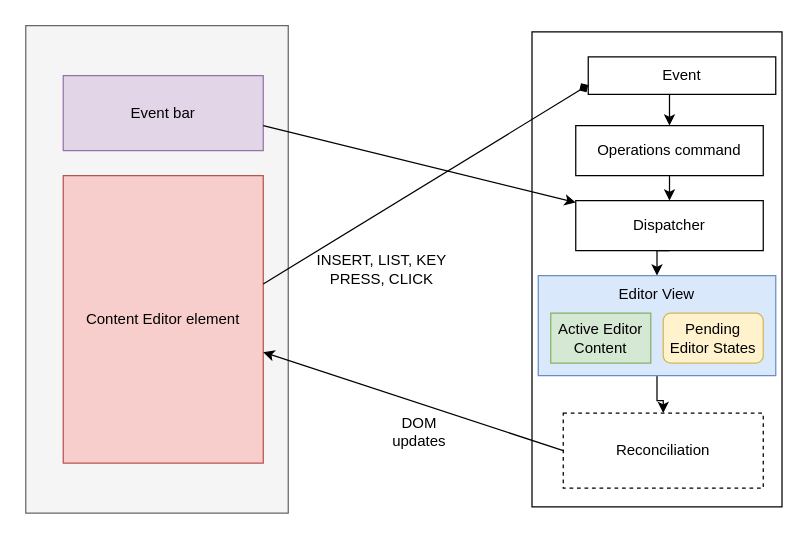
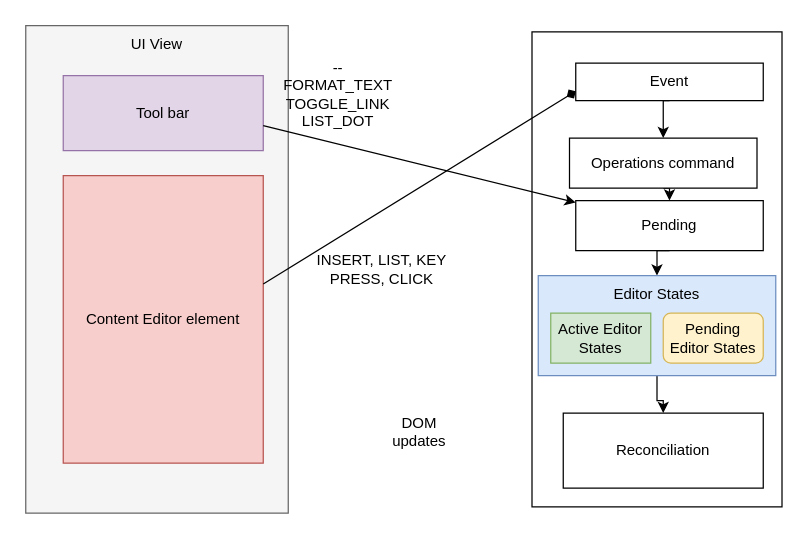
  <mxCell id="0" />
  <mxCell id="1" parent="0" />
  <mxCell id="2" value="" style="rounded=0;whiteSpace=wrap;html=1;fillColor=#f5f5f5;fontColor=#333333;strokeColor=#666666;" vertex="1" parent="1"><mxGeometry x="20" y="20" width="210" height="390" as="geometry" /></mxCell>
  <mxCell id="3" value="Content Editor element" style="rounded=0;whiteSpace=wrap;html=1;fillColor=#f8cecc;strokeColor=#b85450;" vertex="1" parent="1"><mxGeometry x="50" y="140" width="160" height="230" as="geometry" /></mxCell>
- <mxCell id="4" value="&lt;span&gt;Event bar&lt;/span&gt;" style="rounded=0;whiteSpace=wrap;html=1;fillColor=#e1d5e7;strokeColor=#9673a6;" vertex="1" parent="1"><mxGeometry x="50" y="60" width="160" height="60" as="geometry" /></mxCell>
+ <mxCell id="4" value="&lt;span&gt;Tool bar&lt;/span&gt;" style="rounded=0;whiteSpace=wrap;html=1;fillColor=#e1d5e7;strokeColor=#9673a6;" vertex="1" parent="1"><mxGeometry x="50" y="60" width="160" height="60" as="geometry" /></mxCell>
+ <mxCell id="5" value="UI View" style="text;html=1;align=center;verticalAlign=middle;whiteSpace=wrap;rounded=0;" vertex="1" parent="1"><mxGeometry x="95" y="20" width="60" height="30" as="geometry" /></mxCell>
+ <mxCell id="6" value="--FORMAT_TEXT&lt;div&gt;TOGGLE_LINK&lt;/div&gt;&lt;div&gt;LIST_DOT&lt;/div&gt;" style="text;html=1;align=center;verticalAlign=middle;whiteSpace=wrap;rounded=0;" vertex="1" parent="1"><mxGeometry x="240" y="60" width="60" height="30" as="geometry" /></mxCell>
  <mxCell id="7" value="INSERT, LIST, KEY PRESS, CLICK" style="text;html=1;align=center;verticalAlign=middle;whiteSpace=wrap;rounded=0;" vertex="1" parent="1"><mxGeometry x="250" y="200" width="110" height="30" as="geometry" /></mxCell>
  <mxCell id="8" value="" style="rounded=0;whiteSpace=wrap;html=1;" vertex="1" parent="1"><mxGeometry x="425" y="25" width="200" height="380" as="geometry" /></mxCell>
  <mxCell id="9" style="edgeStyle=orthogonalEdgeStyle;rounded=0;orthogonalLoop=1;jettySize=auto;html=1;exitX=0.5;exitY=1;exitDx=0;exitDy=0;entryX=0.5;entryY=0;entryDx=0;entryDy=0;" edge="1" parent="1" source="10" target="12"><mxGeometry relative="1" as="geometry" /></mxCell>
- <mxCell id="10" value="Event" style="rounded=0;whiteSpace=wrap;html=1;" vertex="1" parent="1"><mxGeometry x="470" y="45" width="150" height="30" as="geometry" /></mxCell>
+ <mxCell id="10" value="Event" style="rounded=0;whiteSpace=wrap;html=1;" vertex="1" parent="1"><mxGeometry x="460" y="50" width="150" height="30" as="geometry" /></mxCell>
  <mxCell id="11" style="edgeStyle=orthogonalEdgeStyle;rounded=0;orthogonalLoop=1;jettySize=auto;html=1;exitX=0.5;exitY=1;exitDx=0;exitDy=0;entryX=0.5;entryY=0;entryDx=0;entryDy=0;" edge="1" parent="1" source="12" target="14"><mxGeometry relative="1" as="geometry" /></mxCell>
- <mxCell id="12" value="Operations command" style="rounded=0;whiteSpace=wrap;html=1;" vertex="1" parent="1"><mxGeometry x="460" y="100" width="150" height="40" as="geometry" /></mxCell>
+ <mxCell id="12" value="Operations command" style="rounded=0;whiteSpace=wrap;html=1;" vertex="1" parent="1"><mxGeometry x="455" y="110" width="150" height="40" as="geometry" /></mxCell>
  <mxCell id="13" style="edgeStyle=orthogonalEdgeStyle;rounded=0;orthogonalLoop=1;jettySize=auto;html=1;exitX=0.5;exitY=1;exitDx=0;exitDy=0;entryX=0.5;entryY=0;entryDx=0;entryDy=0;" edge="1" parent="1" source="14" target="18"><mxGeometry relative="1" as="geometry" /></mxCell>
- <mxCell id="14" value="Dispatcher" style="rounded=0;whiteSpace=wrap;html=1;" vertex="1" parent="1"><mxGeometry x="460" y="160" width="150" height="40" as="geometry" /></mxCell>
+ <mxCell id="14" value="Pending" style="rounded=0;whiteSpace=wrap;html=1;" vertex="1" parent="1"><mxGeometry x="460" y="160" width="150" height="40" as="geometry" /></mxCell>
  <mxCell id="15" value="" style="endArrow=diamond;html=1;rounded=0;entryX=0;entryY=0.75;entryDx=0;entryDy=0;exitX=1;exitY=0.377;exitDx=0;exitDy=0;exitPerimeter=0;" edge="1" parent="1" source="3" target="10"><mxGeometry width="50" height="50" relative="1" as="geometry"><mxPoint x="220" y="220" as="sourcePoint" /><mxPoint x="270" y="170" as="targetPoint" /></mxGeometry></mxCell>
  <mxCell id="16" value="" style="endArrow=classic;html=1;rounded=0;" edge="1" parent="1" target="14"><mxGeometry width="50" height="50" relative="1" as="geometry"><mxPoint x="210" y="100" as="sourcePoint" /><mxPoint x="260" y="50" as="targetPoint" /></mxGeometry></mxCell>
  <mxCell id="17" style="edgeStyle=orthogonalEdgeStyle;rounded=0;orthogonalLoop=1;jettySize=auto;html=1;exitX=0.5;exitY=1;exitDx=0;exitDy=0;" edge="1" parent="1" source="18" target="22"><mxGeometry relative="1" as="geometry" /></mxCell>
  <mxCell id="18" value="" style="rounded=0;whiteSpace=wrap;html=1;fillColor=#dae8fc;strokeColor=#6c8ebf;" vertex="1" parent="1"><mxGeometry x="430" y="220" width="190" height="80" as="geometry" /></mxCell>
- <mxCell id="19" value="Editor View" style="text;html=1;align=center;verticalAlign=middle;whiteSpace=wrap;rounded=0;" vertex="1" parent="1"><mxGeometry x="480" y="220" width="90" height="30" as="geometry" /></mxCell>
- <mxCell id="20" value="Active Editor Content" style="rounded=0;whiteSpace=wrap;html=1;fillColor=#d5e8d4;strokeColor=#82b366;" vertex="1" parent="1"><mxGeometry x="440" y="250" width="80" height="40" as="geometry" /></mxCell>
+ <mxCell id="19" value="Editor States" style="text;html=1;align=center;verticalAlign=middle;whiteSpace=wrap;rounded=0;" vertex="1" parent="1"><mxGeometry x="480" y="220" width="90" height="30" as="geometry" /></mxCell>
+ <mxCell id="20" value="Active Editor States" style="rounded=0;whiteSpace=wrap;html=1;fillColor=#d5e8d4;strokeColor=#82b366;" vertex="1" parent="1"><mxGeometry x="440" y="250" width="80" height="40" as="geometry" /></mxCell>
  <mxCell id="21" value="Pending Editor States" style="whiteSpace=wrap;html=1;fillColor=#fff2cc;strokeColor=#d6b656;rounded=1;" vertex="1" parent="1"><mxGeometry x="530" y="250" width="80" height="40" as="geometry" /></mxCell>
- <mxCell id="22" value="Reconciliation" style="rounded=0;whiteSpace=wrap;html=1;dashed=1;" vertex="1" parent="1"><mxGeometry x="450" y="330" width="160" height="60" as="geometry" /></mxCell>
- <mxCell id="23" value="" style="endArrow=classic;html=1;rounded=0;exitX=0;exitY=0.5;exitDx=0;exitDy=0;" edge="1" parent="1" source="22" target="3"><mxGeometry width="50" height="50" relative="1" as="geometry"><mxPoint x="400" y="210" as="sourcePoint" /><mxPoint x="450" y="160" as="targetPoint" /></mxGeometry></mxCell>
+ <mxCell id="22" value="Reconciliation" style="rounded=0;whiteSpace=wrap;html=1;" vertex="1" parent="1"><mxGeometry x="450" y="330" width="160" height="60" as="geometry" /></mxCell>
  <mxCell id="24" value="DOM updates" style="text;html=1;align=center;verticalAlign=middle;whiteSpace=wrap;rounded=0;" vertex="1" parent="1"><mxGeometry x="305" y="330" width="60" height="30" as="geometry" /></mxCell>
